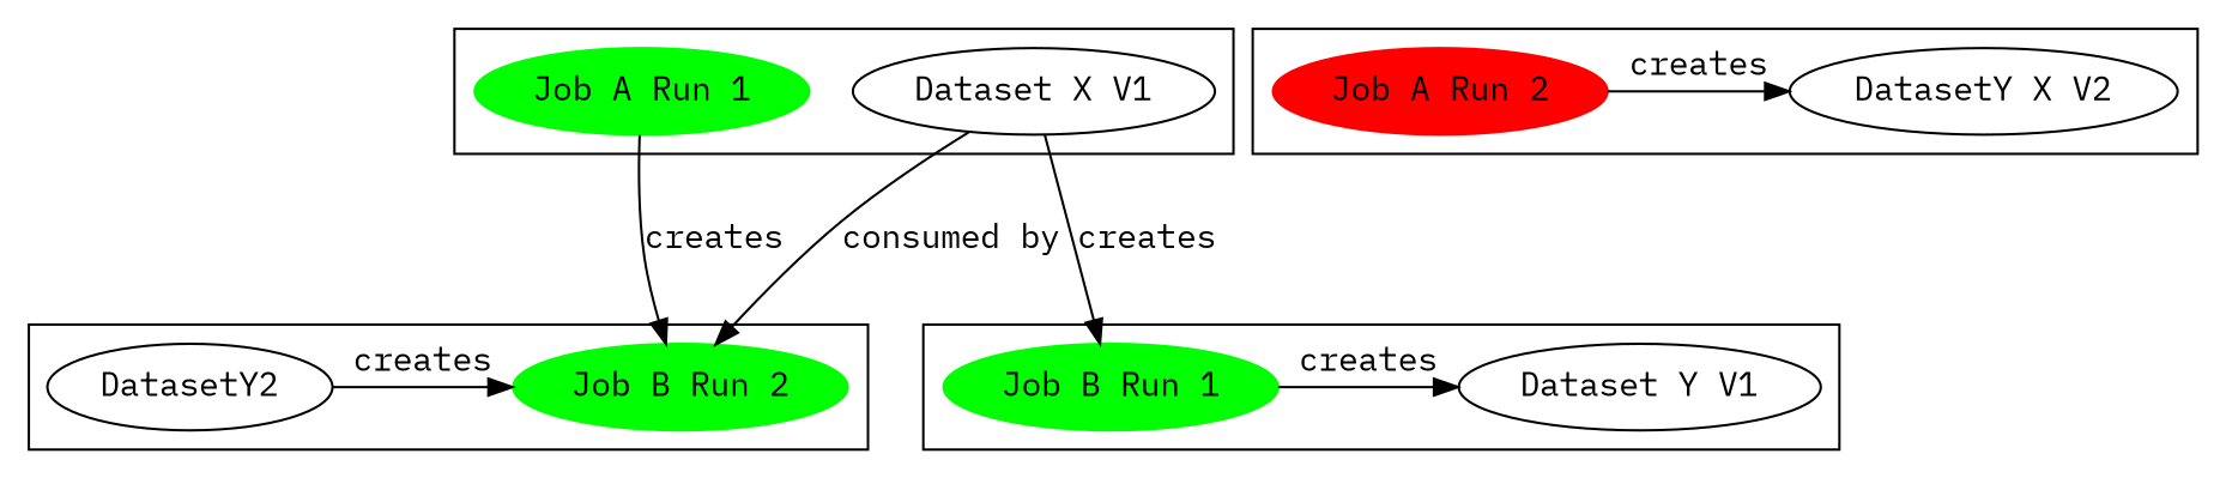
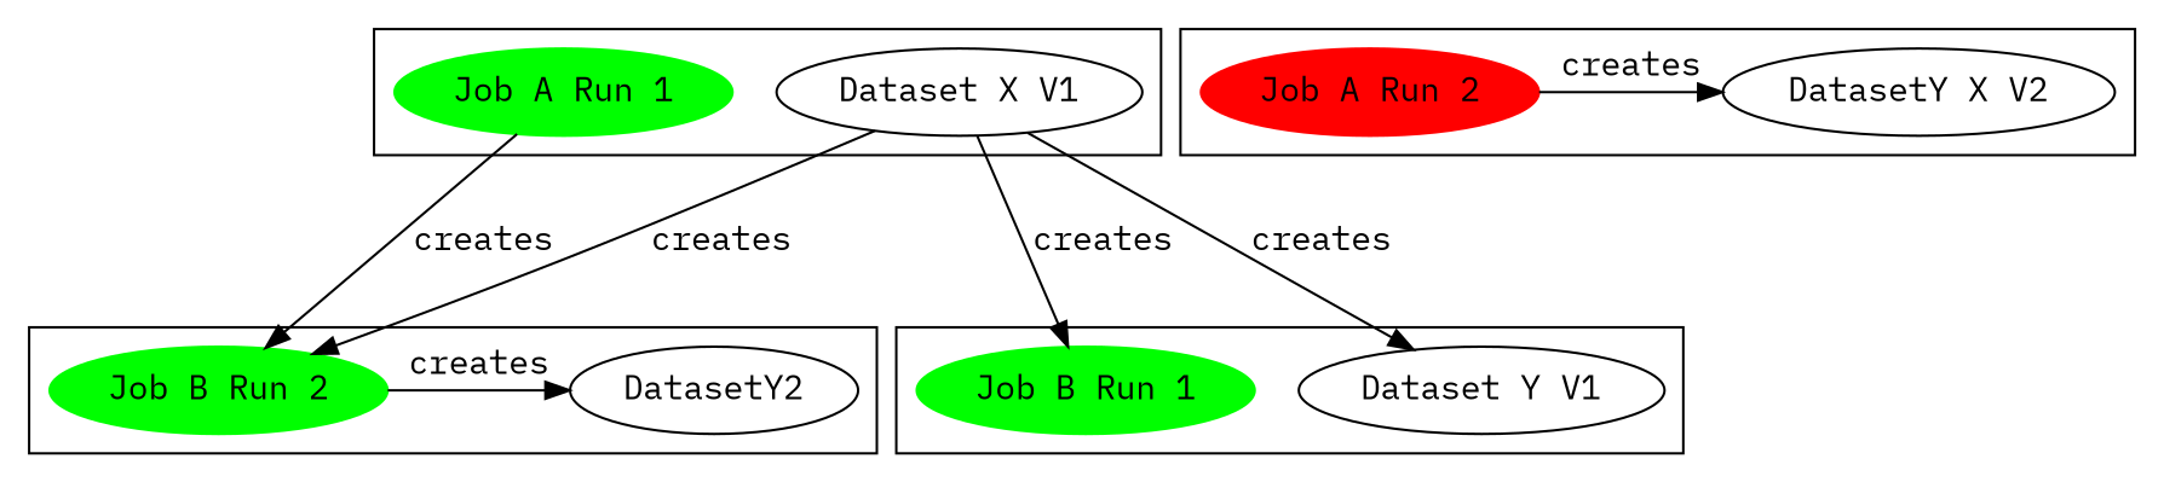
  digraph {
    fontname="IBM Plex Mono"
    newrank=true
    rankdir=TB
    ranksep=1
    node [fontname="IBM Plex Mono"]
    edge [fontname="IBM Plex Mono"]
    n1 [color=green label="Job A Run 1" style=filled]
    n2 [label="Dataset X V1"]
    n3 [color=green label="Job B Run 1" style=filled]
    n4 [label="Dataset Y V1"]
    n5 [color=red label="Job A Run 2" style=filled]
    n6 [label="DatasetY X V2"]
    n7 [color=green label="Job B Run 2" style=filled]
    DatasetY2
    subgraph cluster_1 {
      rank=same
      n1
      n2
    }
    subgraph cluster_2 {
      rank=same
      n3
      n4
    }
    subgraph cluster_3 {
      rank=same
      n5
      n6
    }
    subgraph cluster_4 {
      rank=same
      n7
      DatasetY2
    }
    n1 -> n7 [label=creates]
    n2 -> n3 [label=creates]
-   n2 -> n7 [label="consumed by"]
-   n3 -> n4 [label=creates]
+   n2 -> n7 [label=creates]
+   n2 -> n4 [label=creates]
    n5 -> n6 [label=creates]
-   DatasetY2 -> n7 [label=creates]
+   n7 -> DatasetY2 [label=creates]
  }
